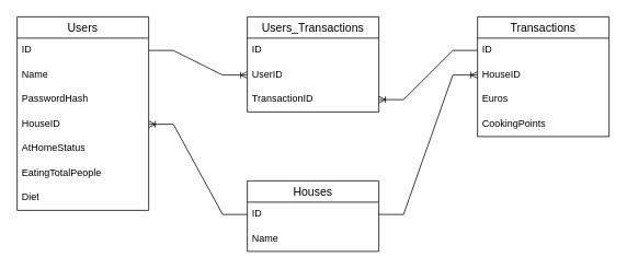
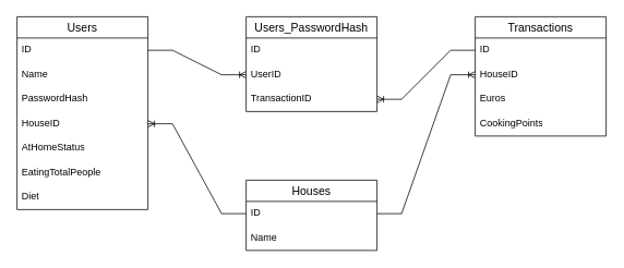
  <mxCell id="0" />
  <mxCell id="1" parent="0" />
  <mxCell id="2" value="Users" style="swimlane;fontStyle=0;childLayout=stackLayout;horizontal=1;startSize=26;horizontalStack=0;resizeParent=1;resizeParentMax=0;resizeLast=0;collapsible=1;marginBottom=0;align=center;fontSize=14;" parent="1" vertex="1"><mxGeometry x="20" y="20" width="160" height="236" as="geometry" /></mxCell>
  <mxCell id="3" value="ID" style="text;strokeColor=none;fillColor=none;spacingLeft=4;spacingRight=4;overflow=hidden;rotatable=0;points=[[0,0.5],[1,0.5]];portConstraint=eastwest;fontSize=12;whiteSpace=wrap;html=1;" parent="2" vertex="1"><mxGeometry y="26" width="160" height="30" as="geometry" /></mxCell>
  <mxCell id="4" value="Name" style="text;strokeColor=none;fillColor=none;spacingLeft=4;spacingRight=4;overflow=hidden;rotatable=0;points=[[0,0.5],[1,0.5]];portConstraint=eastwest;fontSize=12;whiteSpace=wrap;html=1;" parent="2" vertex="1"><mxGeometry y="56" width="160" height="30" as="geometry" /></mxCell>
  <mxCell id="5" value="&lt;div&gt;PasswordHash&lt;/div&gt;" style="text;strokeColor=none;fillColor=none;spacingLeft=4;spacingRight=4;overflow=hidden;rotatable=0;points=[[0,0.5],[1,0.5]];portConstraint=eastwest;fontSize=12;whiteSpace=wrap;html=1;" parent="2" vertex="1"><mxGeometry y="86" width="160" height="30" as="geometry" /></mxCell>
  <mxCell id="6" value="&lt;div&gt;HouseID&lt;/div&gt;" style="text;strokeColor=none;fillColor=none;spacingLeft=4;spacingRight=4;overflow=hidden;rotatable=0;points=[[0,0.5],[1,0.5]];portConstraint=eastwest;fontSize=12;whiteSpace=wrap;html=1;" parent="2" vertex="1"><mxGeometry y="116" width="160" height="30" as="geometry" /></mxCell>
  <mxCell id="7" value="&lt;div&gt;AtHomeStatus&lt;/div&gt;" style="text;strokeColor=none;fillColor=none;spacingLeft=4;spacingRight=4;overflow=hidden;rotatable=0;points=[[0,0.5],[1,0.5]];portConstraint=eastwest;fontSize=12;whiteSpace=wrap;html=1;" parent="2" vertex="1"><mxGeometry y="146" width="160" height="30" as="geometry" /></mxCell>
  <mxCell id="8" value="EatingTotalPeople" style="text;strokeColor=none;fillColor=none;spacingLeft=4;spacingRight=4;overflow=hidden;rotatable=0;points=[[0,0.5],[1,0.5]];portConstraint=eastwest;fontSize=12;whiteSpace=wrap;html=1;" vertex="1" parent="2"><mxGeometry y="176" width="160" height="30" as="geometry" /></mxCell>
  <mxCell id="9" value="Diet" style="text;strokeColor=none;fillColor=none;spacingLeft=4;spacingRight=4;overflow=hidden;rotatable=0;points=[[0,0.5],[1,0.5]];portConstraint=eastwest;fontSize=12;whiteSpace=wrap;html=1;" vertex="1" parent="2"><mxGeometry y="206" width="160" height="30" as="geometry" /></mxCell>
  <mxCell id="10" value="Houses" style="swimlane;fontStyle=0;childLayout=stackLayout;horizontal=1;startSize=26;horizontalStack=0;resizeParent=1;resizeParentMax=0;resizeLast=0;collapsible=1;marginBottom=0;align=center;fontSize=14;" parent="1" vertex="1"><mxGeometry x="300" y="220" width="160" height="86" as="geometry" /></mxCell>
  <mxCell id="11" value="ID" style="text;strokeColor=none;fillColor=none;spacingLeft=4;spacingRight=4;overflow=hidden;rotatable=0;points=[[0,0.5],[1,0.5]];portConstraint=eastwest;fontSize=12;whiteSpace=wrap;html=1;" parent="10" vertex="1"><mxGeometry y="26" width="160" height="30" as="geometry" /></mxCell>
  <mxCell id="12" value="Name" style="text;strokeColor=none;fillColor=none;spacingLeft=4;spacingRight=4;overflow=hidden;rotatable=0;points=[[0,0.5],[1,0.5]];portConstraint=eastwest;fontSize=12;whiteSpace=wrap;html=1;" parent="10" vertex="1"><mxGeometry y="56" width="160" height="30" as="geometry" /></mxCell>
  <mxCell id="13" value="" style="edgeStyle=entityRelationEdgeStyle;fontSize=12;html=1;endArrow=none;rounded=0;exitX=1;exitY=0.5;exitDx=0;exitDy=0;entryX=0;entryY=0.5;entryDx=0;entryDy=0;startArrow=ERoneToMany;startFill=0;endFill=0;" parent="1" source="6" target="11" edge="1"><mxGeometry width="100" height="100" relative="1" as="geometry"><mxPoint x="340" y="310" as="sourcePoint" /><mxPoint x="440" y="210" as="targetPoint" /></mxGeometry></mxCell>
  <mxCell id="14" value="Transactions" style="swimlane;fontStyle=0;childLayout=stackLayout;horizontal=1;startSize=26;horizontalStack=0;resizeParent=1;resizeParentMax=0;resizeLast=0;collapsible=1;marginBottom=0;align=center;fontSize=14;" vertex="1" parent="1"><mxGeometry x="580" y="20" width="160" height="146" as="geometry" /></mxCell>
  <mxCell id="15" value="ID" style="text;strokeColor=none;fillColor=none;spacingLeft=4;spacingRight=4;overflow=hidden;rotatable=0;points=[[0,0.5],[1,0.5]];portConstraint=eastwest;fontSize=12;whiteSpace=wrap;html=1;" vertex="1" parent="14"><mxGeometry y="26" width="160" height="30" as="geometry" /></mxCell>
  <mxCell id="16" value="HouseID" style="text;strokeColor=none;fillColor=none;spacingLeft=4;spacingRight=4;overflow=hidden;rotatable=0;points=[[0,0.5],[1,0.5]];portConstraint=eastwest;fontSize=12;whiteSpace=wrap;html=1;" vertex="1" parent="14"><mxGeometry y="56" width="160" height="30" as="geometry" /></mxCell>
  <mxCell id="17" value="Euros" style="text;strokeColor=none;fillColor=none;spacingLeft=4;spacingRight=4;overflow=hidden;rotatable=0;points=[[0,0.5],[1,0.5]];portConstraint=eastwest;fontSize=12;whiteSpace=wrap;html=1;" vertex="1" parent="14"><mxGeometry y="86" width="160" height="30" as="geometry" /></mxCell>
  <mxCell id="18" value="&lt;div&gt;CookingPoints&lt;/div&gt;" style="text;strokeColor=none;fillColor=none;spacingLeft=4;spacingRight=4;overflow=hidden;rotatable=0;points=[[0,0.5],[1,0.5]];portConstraint=eastwest;fontSize=12;whiteSpace=wrap;html=1;" vertex="1" parent="14"><mxGeometry y="116" width="160" height="30" as="geometry" /></mxCell>
  <mxCell id="19" value="" style="edgeStyle=entityRelationEdgeStyle;fontSize=12;html=1;endArrow=ERoneToMany;rounded=0;entryX=0;entryY=0.5;entryDx=0;entryDy=0;exitX=1;exitY=0.5;exitDx=0;exitDy=0;" edge="1" parent="1" source="11" target="16"><mxGeometry width="100" height="100" relative="1" as="geometry"><mxPoint x="340" y="290" as="sourcePoint" /><mxPoint x="440" y="190" as="targetPoint" /></mxGeometry></mxCell>
- <mxCell id="20" value="Users_Transactions" style="swimlane;fontStyle=0;childLayout=stackLayout;horizontal=1;startSize=26;horizontalStack=0;resizeParent=1;resizeParentMax=0;resizeLast=0;collapsible=1;marginBottom=0;align=center;fontSize=14;" vertex="1" parent="1"><mxGeometry x="300" y="20" width="160" height="116" as="geometry" /></mxCell>
+ <mxCell id="20" value="Users_PasswordHash" style="swimlane;fontStyle=0;childLayout=stackLayout;horizontal=1;startSize=26;horizontalStack=0;resizeParent=1;resizeParentMax=0;resizeLast=0;collapsible=1;marginBottom=0;align=center;fontSize=14;" vertex="1" parent="1"><mxGeometry x="300" y="20" width="160" height="116" as="geometry" /></mxCell>
  <mxCell id="21" value="ID" style="text;strokeColor=none;fillColor=none;spacingLeft=4;spacingRight=4;overflow=hidden;rotatable=0;points=[[0,0.5],[1,0.5]];portConstraint=eastwest;fontSize=12;whiteSpace=wrap;html=1;" vertex="1" parent="20"><mxGeometry y="26" width="160" height="30" as="geometry" /></mxCell>
  <mxCell id="22" value="UserID" style="text;strokeColor=none;fillColor=none;spacingLeft=4;spacingRight=4;overflow=hidden;rotatable=0;points=[[0,0.5],[1,0.5]];portConstraint=eastwest;fontSize=12;whiteSpace=wrap;html=1;" vertex="1" parent="20"><mxGeometry y="56" width="160" height="30" as="geometry" /></mxCell>
  <mxCell id="23" value="TransactionID" style="text;strokeColor=none;fillColor=none;spacingLeft=4;spacingRight=4;overflow=hidden;rotatable=0;points=[[0,0.5],[1,0.5]];portConstraint=eastwest;fontSize=12;whiteSpace=wrap;html=1;" vertex="1" parent="20"><mxGeometry y="86" width="160" height="30" as="geometry" /></mxCell>
  <mxCell id="24" value="" style="edgeStyle=entityRelationEdgeStyle;fontSize=12;html=1;endArrow=none;rounded=0;exitX=1;exitY=0.5;exitDx=0;exitDy=0;entryX=0;entryY=0.5;entryDx=0;entryDy=0;startArrow=ERoneToMany;startFill=0;endFill=0;" edge="1" parent="1" source="23" target="15"><mxGeometry width="100" height="100" relative="1" as="geometry"><mxPoint x="500" y="350" as="sourcePoint" /><mxPoint x="580" y="260" as="targetPoint" /></mxGeometry></mxCell>
  <mxCell id="25" value="" style="edgeStyle=entityRelationEdgeStyle;fontSize=12;html=1;endArrow=ERoneToMany;rounded=0;entryX=0;entryY=0.5;entryDx=0;entryDy=0;exitX=1;exitY=0.5;exitDx=0;exitDy=0;" edge="1" parent="1" source="3" target="22"><mxGeometry width="100" height="100" relative="1" as="geometry"><mxPoint x="100" y="410" as="sourcePoint" /><mxPoint x="180" y="440" as="targetPoint" /></mxGeometry></mxCell>
